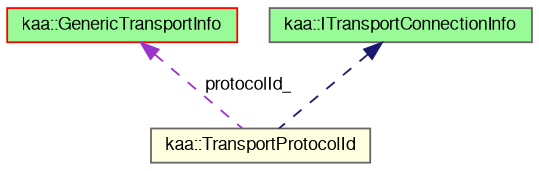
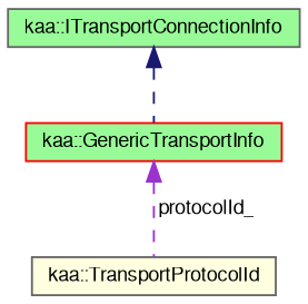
  digraph {
    node [color=gray40 fillcolor=palegreen fontname=FreeSans fontsize=10 shape=record style=filled]
    edge [dir=back fontname=FreeSans fontsize=10 labelfontname=FreeSans labelfontsize=10 style=dashed]
    n1 [color=red fontcolor=black height=0.2 label="kaa::GenericTransportInfo" width=0.4]
    n2 [fillcolor=lightyellow height=0.2 label="kaa::TransportProtocolId" width=0.4]
    n3 [height=0.2 label="kaa::ITransportConnectionInfo" width=0.4]
    n1 -> n2 [color=darkorchid3 label=" protocolId_"]
-   n3 -> n2 [color=midnightblue]
+   n3 -> n1 [color=midnightblue]
  }
